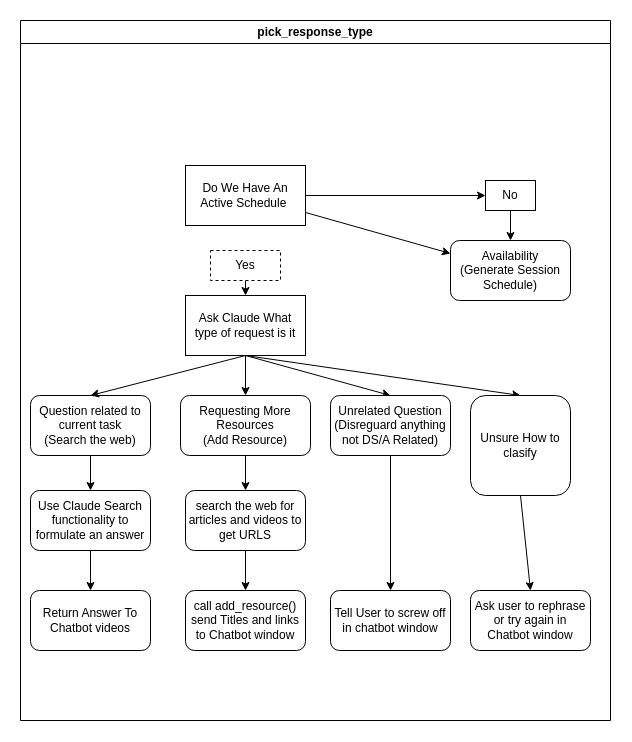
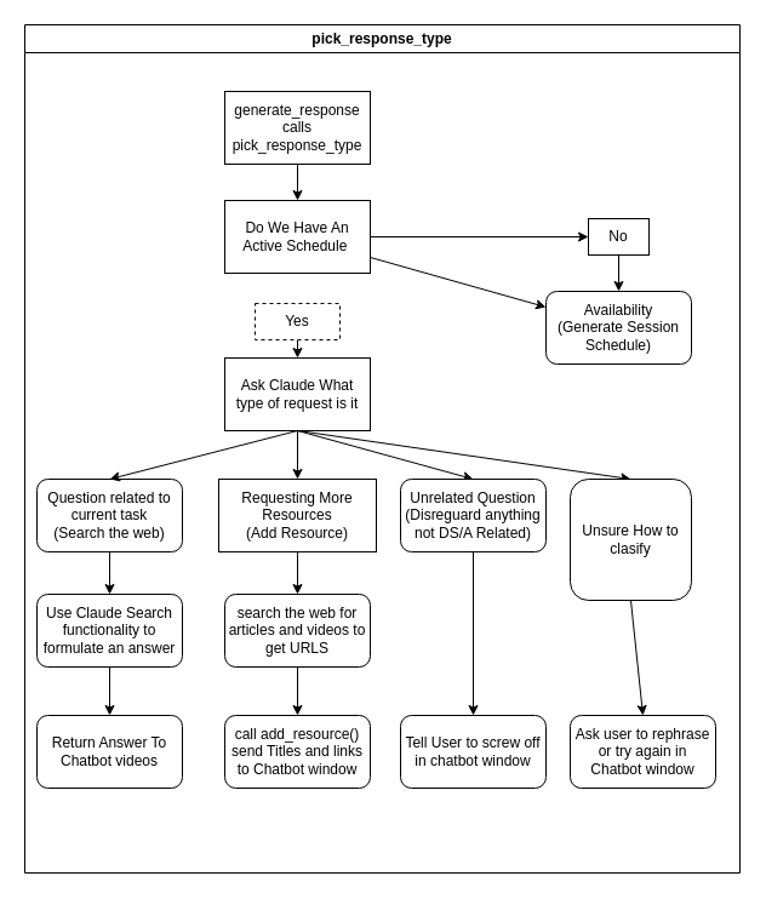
  <mxCell id="0" />
  <mxCell id="1" parent="0" />
  <mxCell id="2" value="pick_response_type" style="swimlane;whiteSpace=wrap;html=1;" vertex="1" parent="1"><mxGeometry x="20" y="20" width="590" height="700" as="geometry" /></mxCell>
  <mxCell id="3" value="" style="edgeStyle=none;html=1;" edge="1" parent="2"><mxGeometry relative="1" as="geometry"><mxPoint x="165" y="107.368" as="sourcePoint" /></mxGeometry></mxCell>
  <mxCell id="4" value="" style="edgeStyle=none;html=1;" edge="1" parent="2"><mxGeometry relative="1" as="geometry"><mxPoint x="321.154" y="130" as="targetPoint" /></mxGeometry></mxCell>
  <mxCell id="5" style="edgeStyle=none;html=1;exitX=0.5;exitY=1;exitDx=0;exitDy=0;entryX=0.5;entryY=0;entryDx=0;entryDy=0;" edge="1" parent="2"><mxGeometry relative="1" as="geometry"><mxPoint x="350.0" y="180" as="targetPoint" /></mxGeometry></mxCell>
  <mxCell id="6" value="" style="edgeStyle=none;html=1;" edge="1" parent="2" source="8" target="13"><mxGeometry relative="1" as="geometry" /></mxCell>
  <mxCell id="7" value="" style="edgeStyle=none;html=1;" edge="1" parent="2" source="8" target="12"><mxGeometry relative="1" as="geometry" /></mxCell>
  <mxCell id="8" value="Do We Have An Active Schedule&amp;nbsp;" style="rounded=0;whiteSpace=wrap;html=1;" vertex="1" parent="2"><mxGeometry x="165" y="145" width="120" height="60" as="geometry" /></mxCell>
  <mxCell id="9" style="edgeStyle=none;html=1;exitX=0.5;exitY=1;exitDx=0;exitDy=0;entryX=0.5;entryY=0;entryDx=0;entryDy=0;" edge="1" parent="2" source="10" target="24"><mxGeometry relative="1" as="geometry" /></mxCell>
  <mxCell id="10" value="Yes" style="whiteSpace=wrap;html=1;rounded=0;dashed=1;" vertex="1" parent="2"><mxGeometry x="190" y="230" width="70" height="30" as="geometry" /></mxCell>
  <mxCell id="11" style="edgeStyle=none;html=1;exitX=0.5;exitY=1;exitDx=0;exitDy=0;" edge="1" parent="2" source="12" target="13"><mxGeometry relative="1" as="geometry" /></mxCell>
  <mxCell id="12" value="No" style="whiteSpace=wrap;html=1;rounded=0;" vertex="1" parent="2"><mxGeometry x="465" y="160" width="50" height="30" as="geometry" /></mxCell>
  <mxCell id="13" value="Availability&lt;br&gt;(Generate Session Schedule)" style="rounded=1;whiteSpace=wrap;html=1;" vertex="1" parent="2"><mxGeometry x="430" y="220" width="120" height="60" as="geometry" /></mxCell>
  <mxCell id="14" style="edgeStyle=none;html=1;exitX=0.5;exitY=1;exitDx=0;exitDy=0;entryX=0.5;entryY=0;entryDx=0;entryDy=0;" edge="1" parent="2" source="15" target="33"><mxGeometry relative="1" as="geometry" /></mxCell>
  <mxCell id="15" value="Question related to current task&lt;br&gt;(Search the web)" style="rounded=1;whiteSpace=wrap;html=1;" vertex="1" parent="2"><mxGeometry x="10" y="375" width="120" height="60" as="geometry" /></mxCell>
  <mxCell id="16" style="edgeStyle=none;html=1;exitX=0.5;exitY=1;exitDx=0;exitDy=0;entryX=0.5;entryY=0;entryDx=0;entryDy=0;" edge="1" parent="2" source="17" target="31"><mxGeometry relative="1" as="geometry" /></mxCell>
- <mxCell id="17" value="Requesting More Resources&lt;br&gt;(Add Resource)" style="rounded=1;whiteSpace=wrap;html=1;" vertex="1" parent="2"><mxGeometry x="160" y="375" width="130" height="60" as="geometry" /></mxCell>
+ <mxCell id="17" value="Requesting More Resources&lt;br&gt;(Add Resource)" style="whiteSpace=wrap;html=1;rounded=0;" vertex="1" parent="2"><mxGeometry x="160" y="375" width="130" height="60" as="geometry" /></mxCell>
+ <mxCell id="18" style="edgeStyle=none;html=1;exitX=0.5;exitY=1;exitDx=0;exitDy=0;entryX=0.5;entryY=0;entryDx=0;entryDy=0;" edge="1" parent="2" source="19" target="8"><mxGeometry relative="1" as="geometry" /></mxCell>
+ <mxCell id="19" value="generate_response calls pick_response_type" style="whiteSpace=wrap;html=1;rounded=0;" vertex="1" parent="2"><mxGeometry x="165" y="55" width="120" height="60" as="geometry" /></mxCell>
  <mxCell id="20" style="edgeStyle=none;html=1;exitX=0.5;exitY=1;exitDx=0;exitDy=0;entryX=0.5;entryY=0;entryDx=0;entryDy=0;" edge="1" parent="2" source="24" target="15"><mxGeometry relative="1" as="geometry" /></mxCell>
  <mxCell id="21" style="edgeStyle=none;html=1;exitX=0.5;exitY=1;exitDx=0;exitDy=0;entryX=0.5;entryY=0;entryDx=0;entryDy=0;" edge="1" parent="2" source="24" target="17"><mxGeometry relative="1" as="geometry" /></mxCell>
  <mxCell id="22" style="edgeStyle=none;html=1;exitX=0.5;exitY=1;exitDx=0;exitDy=0;entryX=0.5;entryY=0;entryDx=0;entryDy=0;" edge="1" parent="2" source="24" target="26"><mxGeometry relative="1" as="geometry" /></mxCell>
  <mxCell id="23" style="edgeStyle=none;html=1;exitX=0.5;exitY=1;exitDx=0;exitDy=0;entryX=0.5;entryY=0;entryDx=0;entryDy=0;" edge="1" parent="2" source="24" target="35"><mxGeometry relative="1" as="geometry" /></mxCell>
  <mxCell id="24" value="Ask Claude What type of request is it" style="rounded=0;whiteSpace=wrap;html=1;" vertex="1" parent="2"><mxGeometry x="165" y="275" width="120" height="60" as="geometry" /></mxCell>
  <mxCell id="25" style="edgeStyle=none;html=1;exitX=0.5;exitY=1;exitDx=0;exitDy=0;entryX=0.5;entryY=0;entryDx=0;entryDy=0;" edge="1" parent="2" source="26" target="29"><mxGeometry relative="1" as="geometry" /></mxCell>
  <mxCell id="26" value="Unrelated Question (Disreguard anything not DS/A Related)" style="rounded=1;whiteSpace=wrap;html=1;" vertex="1" parent="2"><mxGeometry x="310" y="375" width="120" height="60" as="geometry" /></mxCell>
  <mxCell id="27" value="Return Answer To Chatbot videos" style="rounded=1;whiteSpace=wrap;html=1;" vertex="1" parent="2"><mxGeometry x="10" y="570" width="120" height="60" as="geometry" /></mxCell>
  <mxCell id="28" value="call add_resource()&lt;br&gt;send Titles and links to Chatbot window" style="rounded=1;whiteSpace=wrap;html=1;" vertex="1" parent="2"><mxGeometry x="165" y="570" width="120" height="60" as="geometry" /></mxCell>
  <mxCell id="29" value="Tell User to screw off in chatbot window" style="rounded=1;whiteSpace=wrap;html=1;" vertex="1" parent="2"><mxGeometry x="310" y="570" width="120" height="60" as="geometry" /></mxCell>
  <mxCell id="30" style="edgeStyle=none;html=1;exitX=0.5;exitY=1;exitDx=0;exitDy=0;entryX=0.5;entryY=0;entryDx=0;entryDy=0;" edge="1" parent="2" source="31" target="28"><mxGeometry relative="1" as="geometry" /></mxCell>
  <mxCell id="31" value="search the web for articles and videos to get URLS" style="rounded=1;whiteSpace=wrap;html=1;" vertex="1" parent="2"><mxGeometry x="165" y="470" width="120" height="60" as="geometry" /></mxCell>
  <mxCell id="32" style="edgeStyle=none;html=1;exitX=0.5;exitY=1;exitDx=0;exitDy=0;entryX=0.5;entryY=0;entryDx=0;entryDy=0;" edge="1" parent="2" source="33" target="27"><mxGeometry relative="1" as="geometry" /></mxCell>
  <mxCell id="33" value="Use Claude Search functionality to formulate an answer" style="rounded=1;whiteSpace=wrap;html=1;" vertex="1" parent="2"><mxGeometry x="10" y="470" width="120" height="60" as="geometry" /></mxCell>
  <mxCell id="34" style="edgeStyle=none;html=1;exitX=0.5;exitY=1;exitDx=0;exitDy=0;entryX=0.5;entryY=0;entryDx=0;entryDy=0;" edge="1" parent="2" source="35" target="36"><mxGeometry relative="1" as="geometry" /></mxCell>
  <mxCell id="35" value="Unsure How to clasify" style="rounded=1;whiteSpace=wrap;html=1;" vertex="1" parent="2"><mxGeometry x="450" y="375" width="100" height="100" as="geometry" /></mxCell>
  <mxCell id="36" value="Ask user to rephrase or try again in Chatbot window" style="rounded=1;whiteSpace=wrap;html=1;" vertex="1" parent="2"><mxGeometry x="450" y="570" width="120" height="60" as="geometry" /></mxCell>
